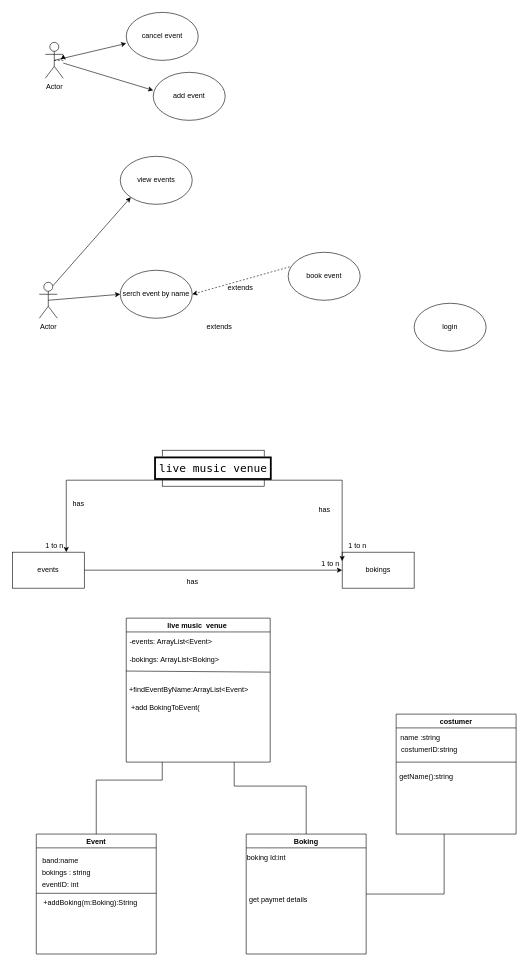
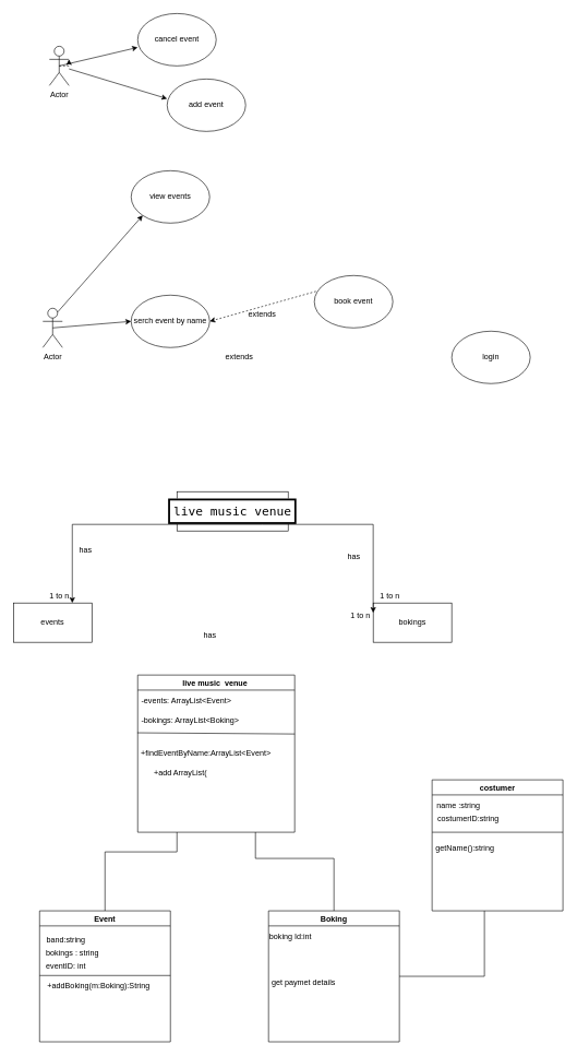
  <mxCell id="0" />
  <mxCell id="1" parent="0" />
  <mxCell id="2" value="&lt;pre style=&quot;font-size: 18.72px; border-style: solid; overflow: auto; background-color: white; padding: 5px; text-align: start;&quot;&gt;live music venue&lt;/pre&gt;" style="rounded=0;whiteSpace=wrap;html=1;" vertex="1" parent="1"><mxGeometry x="270" y="750" width="170" height="60" as="geometry" /></mxCell>
  <mxCell id="3" value="events" style="rounded=0;whiteSpace=wrap;html=1;" vertex="1" parent="1"><mxGeometry x="20" y="920" width="120" height="60" as="geometry" /></mxCell>
  <mxCell id="4" value="bokings" style="rounded=0;whiteSpace=wrap;html=1;" vertex="1" parent="1"><mxGeometry x="570" y="920" width="120" height="60" as="geometry" /></mxCell>
  <mxCell id="5" value="" style="endArrow=classic;html=1;rounded=0;entryX=0;entryY=0.25;entryDx=0;entryDy=0;" edge="1" parent="1" target="4"><mxGeometry width="50" height="50" relative="1" as="geometry"><mxPoint x="400" y="800" as="sourcePoint" /><mxPoint x="450" y="750" as="targetPoint" /><Array as="points"><mxPoint x="570" y="800" /></Array></mxGeometry></mxCell>
  <mxCell id="6" value="" style="endArrow=classic;html=1;rounded=0;entryX=0.75;entryY=0;entryDx=0;entryDy=0;" edge="1" parent="1" target="3"><mxGeometry width="50" height="50" relative="1" as="geometry"><mxPoint x="400" y="800" as="sourcePoint" /><mxPoint x="450" y="750" as="targetPoint" /><Array as="points"><mxPoint x="110" y="800" /></Array></mxGeometry></mxCell>
- <mxCell id="7" value="" style="endArrow=classic;html=1;rounded=0;exitX=1;exitY=0.5;exitDx=0;exitDy=0;entryX=0;entryY=0.5;entryDx=0;entryDy=0;" edge="1" parent="1" source="3" target="4"><mxGeometry width="50" height="50" relative="1" as="geometry"><mxPoint x="400" y="800" as="sourcePoint" /><mxPoint x="450" y="750" as="targetPoint" /></mxGeometry></mxCell>
  <mxCell id="8" value="1 to n" style="text;html=1;align=center;verticalAlign=middle;resizable=0;points=[];autosize=1;strokeColor=none;fillColor=none;" vertex="1" parent="1"><mxGeometry x="525" y="925" width="50" height="30" as="geometry" /></mxCell>
  <mxCell id="9" value="1 to n" style="text;html=1;align=center;verticalAlign=middle;resizable=0;points=[];autosize=1;strokeColor=none;fillColor=none;" vertex="1" parent="1"><mxGeometry x="570" y="895" width="50" height="30" as="geometry" /></mxCell>
  <mxCell id="10" value="1 to n" style="text;html=1;align=center;verticalAlign=middle;resizable=0;points=[];autosize=1;strokeColor=none;fillColor=none;" vertex="1" parent="1"><mxGeometry x="65" y="895" width="50" height="30" as="geometry" /></mxCell>
  <mxCell id="11" value="has" style="text;html=1;align=center;verticalAlign=middle;resizable=0;points=[];autosize=1;strokeColor=none;fillColor=none;" vertex="1" parent="1"><mxGeometry x="110" y="825" width="40" height="30" as="geometry" /></mxCell>
  <mxCell id="12" value="has" style="text;html=1;align=center;verticalAlign=middle;resizable=0;points=[];autosize=1;strokeColor=none;fillColor=none;" vertex="1" parent="1"><mxGeometry x="520" y="835" width="40" height="30" as="geometry" /></mxCell>
  <mxCell id="13" value="has" style="text;html=1;align=center;verticalAlign=middle;resizable=0;points=[];autosize=1;strokeColor=none;fillColor=none;" vertex="1" parent="1"><mxGeometry x="300" y="955" width="40" height="30" as="geometry" /></mxCell>
  <mxCell id="14" value="live music  venue " style="swimlane;" vertex="1" parent="1"><mxGeometry x="210" y="1030" width="240" height="240" as="geometry" /></mxCell>
  <mxCell id="15" value="-bokings: ArrayList&amp;lt;Boking&amp;gt;" style="text;html=1;align=center;verticalAlign=middle;resizable=0;points=[];autosize=1;strokeColor=none;fillColor=none;" vertex="1" parent="14"><mxGeometry x="-5" y="55" width="170" height="30" as="geometry" /></mxCell>
  <mxCell id="16" value="-events: ArrayList&amp;lt;Event&amp;gt;" style="text;html=1;align=center;verticalAlign=middle;resizable=0;points=[];autosize=1;strokeColor=none;fillColor=none;" vertex="1" parent="14"><mxGeometry x="-6" y="25" width="160" height="30" as="geometry" /></mxCell>
  <mxCell id="17" value="+findEventByName:ArrayList&amp;lt;Event&amp;gt;" style="text;html=1;align=center;verticalAlign=middle;resizable=0;points=[];autosize=1;strokeColor=none;fillColor=none;" vertex="1" parent="14"><mxGeometry x="-6" y="105" width="220" height="30" as="geometry" /></mxCell>
- <mxCell id="18" value="+add BokingToEvent(" style="text;html=1;align=center;verticalAlign=middle;resizable=0;points=[];autosize=1;strokeColor=none;fillColor=none;" vertex="1" parent="14"><mxGeometry x="-5" y="135" width="140" height="30" as="geometry" /></mxCell>
+ <mxCell id="18" value="+add ArrayList(" style="text;html=1;align=center;verticalAlign=middle;resizable=0;points=[];autosize=1;strokeColor=none;fillColor=none;" vertex="1" parent="14"><mxGeometry x="-5" y="135" width="140" height="30" as="geometry" /></mxCell>
  <mxCell id="19" value="" style="endArrow=none;html=1;rounded=0;exitX=0.026;exitY=1.106;exitDx=0;exitDy=0;exitPerimeter=0;" edge="1" parent="1" source="15"><mxGeometry width="50" height="50" relative="1" as="geometry"><mxPoint x="810" y="1330" as="sourcePoint" /><mxPoint x="450" y="1120" as="targetPoint" /></mxGeometry></mxCell>
  <mxCell id="20" value="Actor" style="shape=umlActor;verticalLabelPosition=bottom;verticalAlign=top;html=1;outlineConnect=0;" vertex="1" parent="1"><mxGeometry x="75" y="70" width="30" height="60" as="geometry" /></mxCell>
  <mxCell id="21" value="Actor" style="shape=umlActor;verticalLabelPosition=bottom;verticalAlign=top;html=1;outlineConnect=0;" vertex="1" parent="1"><mxGeometry x="65" y="470" width="30" height="60" as="geometry" /></mxCell>
  <mxCell id="22" value="view events" style="ellipse;whiteSpace=wrap;html=1;" vertex="1" parent="1"><mxGeometry x="200" y="260" width="120" height="80" as="geometry" /></mxCell>
  <mxCell id="23" value="serch event by name" style="ellipse;whiteSpace=wrap;html=1;" vertex="1" parent="1"><mxGeometry x="200" y="450" width="120" height="80" as="geometry" /></mxCell>
  <mxCell id="24" value="book event" style="ellipse;whiteSpace=wrap;html=1;" vertex="1" parent="1"><mxGeometry x="480" y="420" width="120" height="80" as="geometry" /></mxCell>
  <mxCell id="25" style="edgeStyle=orthogonalEdgeStyle;rounded=0;orthogonalLoop=1;jettySize=auto;html=1;exitX=0.5;exitY=0.5;exitDx=0;exitDy=0;exitPerimeter=0;entryX=1;entryY=0.333;entryDx=0;entryDy=0;entryPerimeter=0;dashed=1;" edge="1" parent="1" source="20" target="20"><mxGeometry relative="1" as="geometry" /></mxCell>
  <mxCell id="26" value="cancel event" style="ellipse;whiteSpace=wrap;html=1;" vertex="1" parent="1"><mxGeometry x="210" y="20" width="120" height="80" as="geometry" /></mxCell>
  <mxCell id="27" value="add event" style="ellipse;whiteSpace=wrap;html=1;" vertex="1" parent="1"><mxGeometry x="255" y="120" width="120" height="80" as="geometry" /></mxCell>
  <mxCell id="28" value="" style="endArrow=classic;html=1;rounded=0;dashed=1;exitX=0.021;exitY=0.303;exitDx=0;exitDy=0;exitPerimeter=0;" edge="1" parent="1" source="24"><mxGeometry width="50" height="50" relative="1" as="geometry"><mxPoint x="365" y="630" as="sourcePoint" /><mxPoint x="320" y="490" as="targetPoint" /></mxGeometry></mxCell>
  <mxCell id="29" value="" style="endArrow=classic;html=1;rounded=0;exitX=0.75;exitY=0.1;exitDx=0;exitDy=0;exitPerimeter=0;entryX=0;entryY=1;entryDx=0;entryDy=0;" edge="1" parent="1" source="21" target="22"><mxGeometry width="50" height="50" relative="1" as="geometry"><mxPoint x="370" y="470" as="sourcePoint" /><mxPoint x="420" y="420" as="targetPoint" /></mxGeometry></mxCell>
  <mxCell id="30" value="" style="endArrow=classic;html=1;rounded=0;entryX=0;entryY=0.5;entryDx=0;entryDy=0;exitX=0.5;exitY=0.5;exitDx=0;exitDy=0;exitPerimeter=0;" edge="1" parent="1" source="21" target="23"><mxGeometry width="50" height="50" relative="1" as="geometry"><mxPoint x="370" y="470" as="sourcePoint" /><mxPoint x="420" y="420" as="targetPoint" /></mxGeometry></mxCell>
  <mxCell id="31" value="extends" style="text;html=1;align=center;verticalAlign=middle;resizable=0;points=[];autosize=1;strokeColor=none;fillColor=none;" vertex="1" parent="1"><mxGeometry x="365" y="465" width="70" height="30" as="geometry" /></mxCell>
  <mxCell id="32" value="extends" style="text;html=1;align=center;verticalAlign=middle;resizable=0;points=[];autosize=1;strokeColor=none;fillColor=none;" vertex="1" parent="1"><mxGeometry x="330" y="530" width="70" height="30" as="geometry" /></mxCell>
  <mxCell id="33" value="" style="endArrow=classic;html=1;rounded=0;exitX=0.5;exitY=0.5;exitDx=0;exitDy=0;exitPerimeter=0;entryX=0;entryY=0.647;entryDx=0;entryDy=0;entryPerimeter=0;" edge="1" parent="1" source="20" target="26"><mxGeometry width="50" height="50" relative="1" as="geometry"><mxPoint x="220" y="240" as="sourcePoint" /><mxPoint x="270" y="190" as="targetPoint" /></mxGeometry></mxCell>
  <mxCell id="34" value="" style="endArrow=classic;html=1;rounded=0;entryX=0;entryY=0.375;entryDx=0;entryDy=0;entryPerimeter=0;" edge="1" parent="1" source="20" target="27"><mxGeometry width="50" height="50" relative="1" as="geometry"><mxPoint x="220" y="240" as="sourcePoint" /><mxPoint x="270" y="190" as="targetPoint" /></mxGeometry></mxCell>
  <mxCell id="35" value="login" style="ellipse;whiteSpace=wrap;html=1;" vertex="1" parent="1"><mxGeometry x="690" y="505" width="120" height="80" as="geometry" /></mxCell>
  <mxCell id="36" value="Event" style="swimlane;" vertex="1" parent="1"><mxGeometry x="60" y="1390" width="200" height="200" as="geometry" /></mxCell>
- <mxCell id="37" value="band:name" style="text;html=1;align=center;verticalAlign=middle;resizable=0;points=[];autosize=1;strokeColor=none;fillColor=none;" vertex="1" parent="36"><mxGeometry y="30" width="80" height="30" as="geometry" /></mxCell>
+ <mxCell id="37" value="band:string" style="text;html=1;align=center;verticalAlign=middle;resizable=0;points=[];autosize=1;strokeColor=none;fillColor=none;" vertex="1" parent="36"><mxGeometry y="30" width="80" height="30" as="geometry" /></mxCell>
  <mxCell id="38" value="bokings : string" style="text;html=1;align=center;verticalAlign=middle;resizable=0;points=[];autosize=1;strokeColor=none;fillColor=none;" vertex="1" parent="36"><mxGeometry y="50" width="100" height="30" as="geometry" /></mxCell>
  <mxCell id="39" value="+addBoking(m:Boking):String" style="text;html=1;align=center;verticalAlign=middle;resizable=0;points=[];autosize=1;strokeColor=none;fillColor=none;" vertex="1" parent="36"><mxGeometry y="100" width="180" height="30" as="geometry" /></mxCell>
  <mxCell id="40" value="" style="endArrow=none;html=1;rounded=0;" edge="1" parent="36"><mxGeometry width="50" height="50" relative="1" as="geometry"><mxPoint y="98.75" as="sourcePoint" /><mxPoint x="200" y="98.75" as="targetPoint" /></mxGeometry></mxCell>
  <mxCell id="41" value="eventID: int" style="text;html=1;align=center;verticalAlign=middle;resizable=0;points=[];autosize=1;strokeColor=none;fillColor=none;" vertex="1" parent="36"><mxGeometry y="70" width="80" height="30" as="geometry" /></mxCell>
  <mxCell id="42" value="Boking" style="swimlane;" vertex="1" parent="1"><mxGeometry x="410" y="1390" width="200" height="200" as="geometry" /></mxCell>
  <mxCell id="43" value="get paymet details&amp;nbsp;" style="text;html=1;align=center;verticalAlign=middle;resizable=0;points=[];autosize=1;strokeColor=none;fillColor=none;" vertex="1" parent="42"><mxGeometry x="-5" y="95" width="120" height="30" as="geometry" /></mxCell>
  <mxCell id="44" value="" style="endArrow=none;html=1;rounded=0;exitX=0.25;exitY=1;exitDx=0;exitDy=0;entryX=0.5;entryY=0;entryDx=0;entryDy=0;" edge="1" parent="1" source="14" target="36"><mxGeometry width="50" height="50" relative="1" as="geometry"><mxPoint x="260" y="1250" as="sourcePoint" /><mxPoint x="310" y="1200" as="targetPoint" /><Array as="points"><mxPoint x="270" y="1300" /><mxPoint x="160" y="1300" /></Array></mxGeometry></mxCell>
  <mxCell id="45" value="" style="endArrow=none;html=1;rounded=0;entryX=0.75;entryY=1;entryDx=0;entryDy=0;exitX=0.5;exitY=0;exitDx=0;exitDy=0;" edge="1" parent="1" source="42" target="14"><mxGeometry width="50" height="50" relative="1" as="geometry"><mxPoint x="260" y="1490" as="sourcePoint" /><mxPoint x="310" y="1440" as="targetPoint" /><Array as="points"><mxPoint x="510" y="1310" /><mxPoint x="390" y="1310" /></Array></mxGeometry></mxCell>
  <mxCell id="46" value="costumer" style="swimlane;" vertex="1" parent="1"><mxGeometry x="660" y="1190" width="200" height="200" as="geometry" /></mxCell>
  <mxCell id="47" value="getName():string" style="text;html=1;align=center;verticalAlign=middle;resizable=0;points=[];autosize=1;strokeColor=none;fillColor=none;" vertex="1" parent="46"><mxGeometry x="-5" y="90" width="110" height="30" as="geometry" /></mxCell>
  <mxCell id="48" value="name :string&lt;br&gt;" style="text;html=1;align=center;verticalAlign=middle;resizable=0;points=[];autosize=1;strokeColor=none;fillColor=none;" vertex="1" parent="1"><mxGeometry x="655" y="1215" width="90" height="30" as="geometry" /></mxCell>
  <mxCell id="49" value="costumerID:string" style="text;html=1;align=center;verticalAlign=middle;resizable=0;points=[];autosize=1;strokeColor=none;fillColor=none;" vertex="1" parent="1"><mxGeometry x="655" y="1235" width="120" height="30" as="geometry" /></mxCell>
  <mxCell id="50" value="" style="endArrow=none;html=1;rounded=0;" edge="1" parent="1"><mxGeometry width="50" height="50" relative="1" as="geometry"><mxPoint x="660" y="1270" as="sourcePoint" /><mxPoint x="860" y="1270" as="targetPoint" /></mxGeometry></mxCell>
  <mxCell id="51" value="&amp;nbsp;&lt;span style=&quot;white-space: pre;&quot;&gt;&#09;&lt;/span&gt;boking Id:int&lt;br&gt;" style="text;html=1;align=center;verticalAlign=middle;resizable=0;points=[];autosize=1;strokeColor=none;fillColor=none;" vertex="1" parent="1"><mxGeometry x="375" y="1415" width="110" height="30" as="geometry" /></mxCell>
  <mxCell id="52" value="" style="endArrow=none;html=1;rounded=0;exitX=1;exitY=0.5;exitDx=0;exitDy=0;" edge="1" parent="1" source="42"><mxGeometry width="50" height="50" relative="1" as="geometry"><mxPoint x="520" y="1400" as="sourcePoint" /><mxPoint x="740" y="1390" as="targetPoint" /><Array as="points"><mxPoint x="740" y="1490" /></Array></mxGeometry></mxCell>
